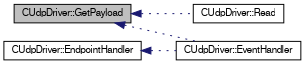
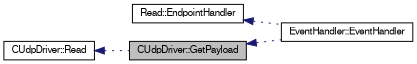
  digraph {
    rankdir=LR
    node [color=black fontname=FreeSans fontsize=10 shape=record]
    edge [color=midnightblue dir=back fontname=FreeSans fontsize=10 labelfontname=FreeSans labelfontsize=10 style=dotted]
    n1 [fillcolor=grey75 fontcolor=black height=0.2 label="CUdpDriver::GetPayload" style=filled width=0.4]
    n2 [height=0.2 label="CUdpDriver::Read" width=0.4]
-   n3 [height=0.2 label="CUdpDriver::EventHandler" width=0.4]
-   n4 [height=0.2 label="CUdpDriver::EndpointHandler" width=0.4]
-   n1 -> n2
+   n3 [height=0.2 label="EventHandler::EventHandler" width=0.4]
+   n4 [height=0.2 label="Read::EndpointHandler" width=0.4]
+   n2 -> n1
    n1 -> n3
    n4 -> n3
  }
